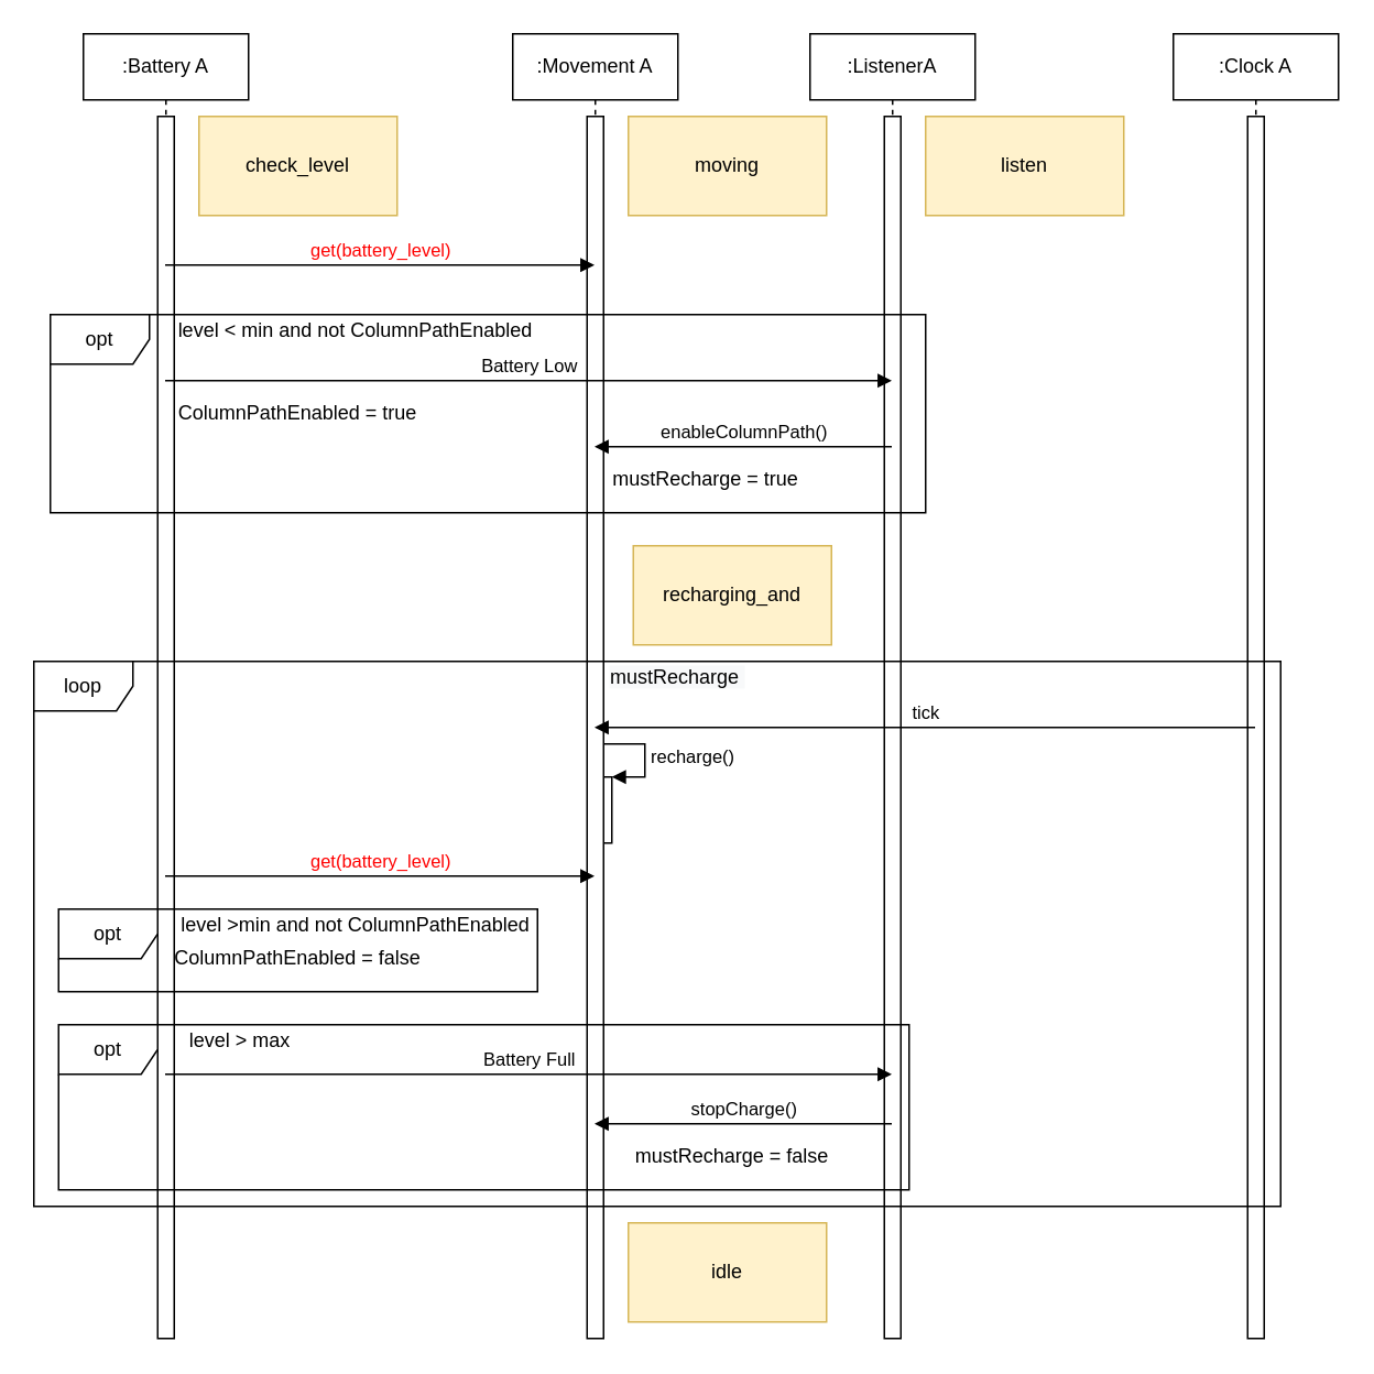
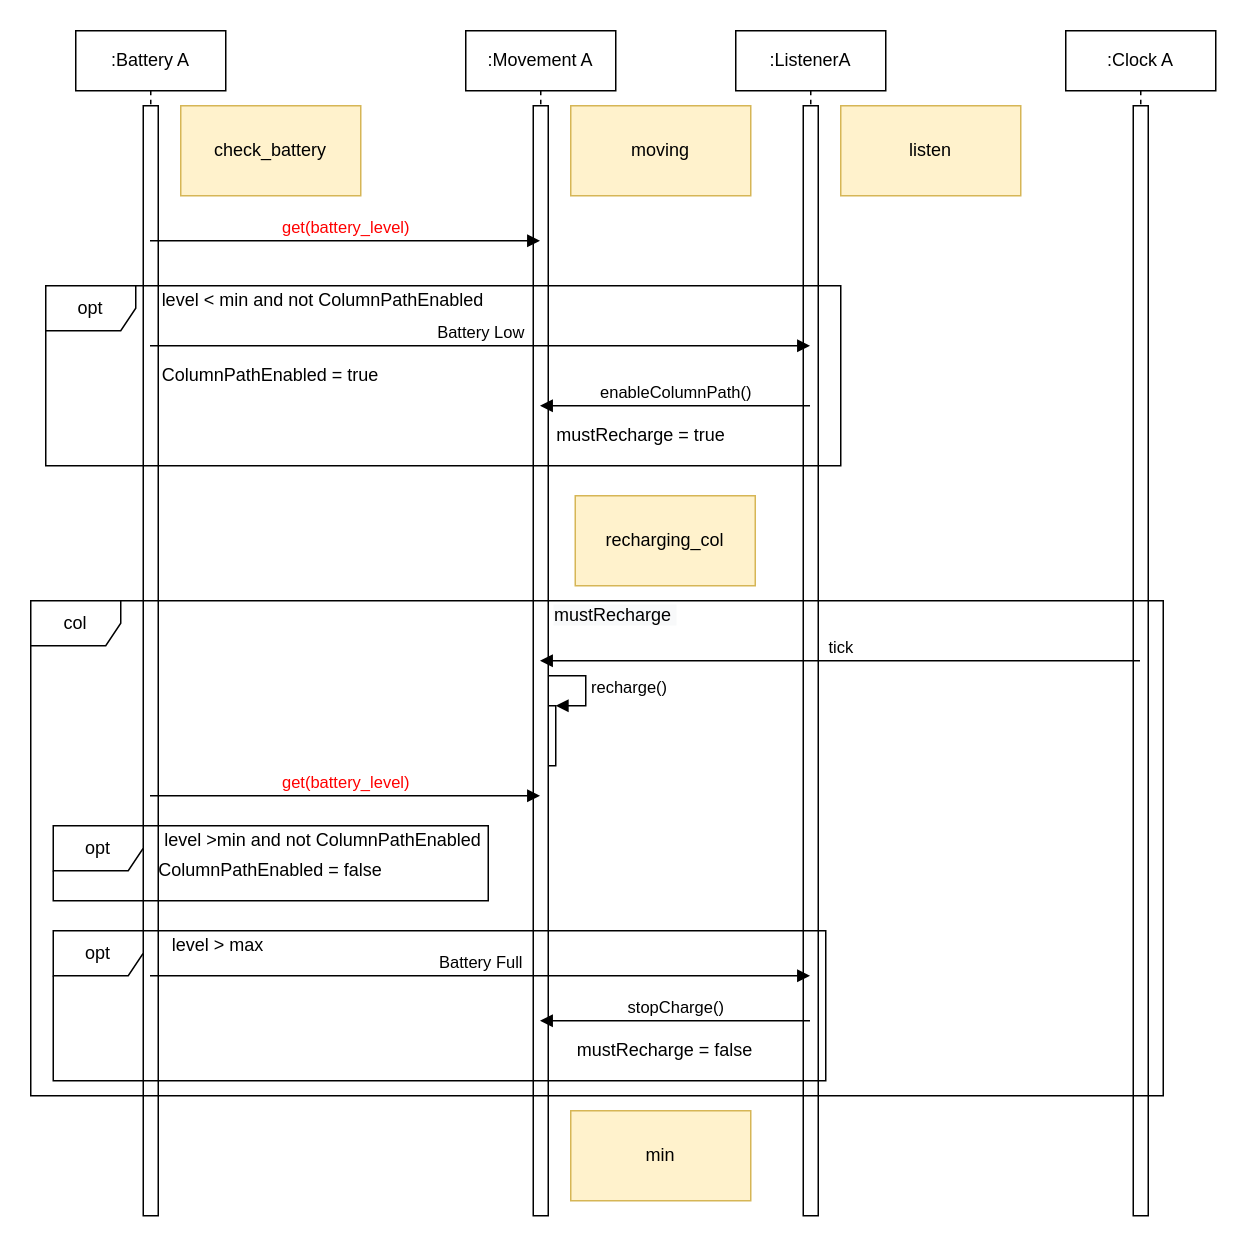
  <mxCell id="0" />
  <mxCell id="1" parent="0" />
  <mxCell id="2" value=":Battery A" style="shape=umlLifeline;perimeter=lifelinePerimeter;whiteSpace=wrap;html=1;container=1;collapsible=0;recursiveResize=0;outlineConnect=0;" vertex="1" parent="1"><mxGeometry x="50" y="20" width="100" height="790" as="geometry" /></mxCell>
  <mxCell id="3" value="" style="html=1;points=[];perimeter=orthogonalPerimeter;" vertex="1" parent="2"><mxGeometry x="45" y="50" width="10" height="740" as="geometry" /></mxCell>
  <mxCell id="4" value=":Movement A" style="shape=umlLifeline;perimeter=lifelinePerimeter;whiteSpace=wrap;html=1;container=1;collapsible=0;recursiveResize=0;outlineConnect=0;" vertex="1" parent="1"><mxGeometry x="310" y="20" width="100" height="790" as="geometry" /></mxCell>
  <mxCell id="5" value="" style="html=1;points=[];perimeter=orthogonalPerimeter;" vertex="1" parent="4"><mxGeometry x="50" y="450" width="10" height="40" as="geometry" /></mxCell>
  <mxCell id="6" value="recharge()" style="edgeStyle=orthogonalEdgeStyle;html=1;align=left;spacingLeft=2;endArrow=block;rounded=0;entryX=1;entryY=0;" edge="1" target="5" parent="4"><mxGeometry relative="1" as="geometry"><mxPoint x="55" y="430" as="sourcePoint" /><Array as="points"><mxPoint x="80" y="430" /></Array></mxGeometry></mxCell>
  <mxCell id="7" value="" style="html=1;points=[];perimeter=orthogonalPerimeter;" vertex="1" parent="4"><mxGeometry x="45" y="50" width="10" height="740" as="geometry" /></mxCell>
  <mxCell id="8" value=":ListenerA" style="shape=umlLifeline;perimeter=lifelinePerimeter;whiteSpace=wrap;html=1;container=1;collapsible=0;recursiveResize=0;outlineConnect=0;" vertex="1" parent="1"><mxGeometry x="490" y="20" width="100" height="790" as="geometry" /></mxCell>
  <mxCell id="9" value="" style="html=1;points=[];perimeter=orthogonalPerimeter;" vertex="1" parent="8"><mxGeometry x="45" y="50" width="10" height="740" as="geometry" /></mxCell>
  <mxCell id="10" value=":Clock A" style="shape=umlLifeline;perimeter=lifelinePerimeter;whiteSpace=wrap;html=1;container=1;collapsible=0;recursiveResize=0;outlineConnect=0;" vertex="1" parent="1"><mxGeometry x="710" y="20" width="100" height="790" as="geometry" /></mxCell>
  <mxCell id="11" value="" style="html=1;points=[];perimeter=orthogonalPerimeter;" vertex="1" parent="10"><mxGeometry x="45" y="50" width="10" height="740" as="geometry" /></mxCell>
  <mxCell id="12" value="moving" style="rounded=0;whiteSpace=wrap;html=1;fillColor=#fff2cc;strokeColor=#d6b656;" vertex="1" parent="1"><mxGeometry x="380" y="70" width="120" height="60" as="geometry" /></mxCell>
- <mxCell id="13" value="check_level" style="rounded=0;whiteSpace=wrap;html=1;fillColor=#fff2cc;strokeColor=#d6b656;" vertex="1" parent="1"><mxGeometry x="120" y="70" width="120" height="60" as="geometry" /></mxCell>
+ <mxCell id="13" value="check_battery" style="rounded=0;whiteSpace=wrap;html=1;fillColor=#fff2cc;strokeColor=#d6b656;" vertex="1" parent="1"><mxGeometry x="120" y="70" width="120" height="60" as="geometry" /></mxCell>
  <mxCell id="14" value="listen" style="rounded=0;whiteSpace=wrap;html=1;fillColor=#fff2cc;strokeColor=#d6b656;" vertex="1" parent="1"><mxGeometry x="560" y="70" width="120" height="60" as="geometry" /></mxCell>
  <mxCell id="15" value="&lt;font color=&quot;#ff0000&quot;&gt;get(battery_level)&lt;/font&gt;" style="html=1;verticalAlign=bottom;endArrow=block;" edge="1" parent="1" source="2" target="4"><mxGeometry width="80" relative="1" as="geometry"><mxPoint x="170" y="220" as="sourcePoint" /><mxPoint x="250" y="220" as="targetPoint" /><Array as="points"><mxPoint x="310" y="160" /></Array></mxGeometry></mxCell>
  <mxCell id="16" value="level &amp;lt; min and not ColumnPathEnabled" style="text;html=1;strokeColor=none;fillColor=none;align=center;verticalAlign=middle;whiteSpace=wrap;rounded=0;" vertex="1" parent="1"><mxGeometry x="60" y="190" width="310" height="20" as="geometry" /></mxCell>
  <mxCell id="17" value="enableColumnPath()" style="html=1;verticalAlign=bottom;endArrow=block;" edge="1" parent="1" source="8" target="4"><mxGeometry width="80" relative="1" as="geometry"><mxPoint x="210" y="310" as="sourcePoint" /><mxPoint x="290" y="310" as="targetPoint" /><Array as="points"><mxPoint x="540" y="270" /></Array></mxGeometry></mxCell>
  <mxCell id="18" value="Battery Low" style="html=1;verticalAlign=bottom;endArrow=block;" edge="1" parent="1" source="2" target="8"><mxGeometry width="80" relative="1" as="geometry"><mxPoint x="190" y="400" as="sourcePoint" /><mxPoint x="270" y="400" as="targetPoint" /><Array as="points"><mxPoint x="450" y="230" /></Array></mxGeometry></mxCell>
  <mxCell id="19" value="ColumnPathEnabled = true" style="text;html=1;strokeColor=none;fillColor=none;align=center;verticalAlign=middle;whiteSpace=wrap;rounded=0;" vertex="1" parent="1"><mxGeometry x="100" y="240" width="160" height="20" as="geometry" /></mxCell>
  <mxCell id="20" value="level &amp;gt;min and not ColumnPathEnabled" style="text;html=1;strokeColor=none;fillColor=none;align=center;verticalAlign=middle;whiteSpace=wrap;rounded=0;" vertex="1" parent="1"><mxGeometry x="60" y="550" width="310" height="20" as="geometry" /></mxCell>
  <mxCell id="21" value="ColumnPathEnabled = false" style="text;html=1;strokeColor=none;fillColor=none;align=center;verticalAlign=middle;whiteSpace=wrap;rounded=0;" vertex="1" parent="1"><mxGeometry x="100" y="570" width="160" height="20" as="geometry" /></mxCell>
  <mxCell id="22" value="level &amp;gt; max" style="text;html=1;strokeColor=none;fillColor=none;align=center;verticalAlign=middle;whiteSpace=wrap;rounded=0;" vertex="1" parent="1"><mxGeometry x="100" y="620" width="90" height="20" as="geometry" /></mxCell>
- <mxCell id="23" value="recharging_and" style="rounded=0;whiteSpace=wrap;html=1;fillColor=#fff2cc;strokeColor=#d6b656;" vertex="1" parent="1"><mxGeometry x="383" y="330" width="120" height="60" as="geometry" /></mxCell>
+ <mxCell id="23" value="recharging_col" style="rounded=0;whiteSpace=wrap;html=1;fillColor=#fff2cc;strokeColor=#d6b656;" vertex="1" parent="1"><mxGeometry x="383" y="330" width="120" height="60" as="geometry" /></mxCell>
  <mxCell id="24" value="tick" style="html=1;verticalAlign=bottom;endArrow=block;" edge="1" parent="1" source="10" target="4"><mxGeometry width="80" relative="1" as="geometry"><mxPoint x="220" y="530" as="sourcePoint" /><mxPoint x="300" y="530" as="targetPoint" /><Array as="points"><mxPoint x="640" y="440" /></Array></mxGeometry></mxCell>
  <mxCell id="25" value="&lt;font color=&quot;#ff0000&quot;&gt;get(battery_level)&lt;/font&gt;" style="html=1;verticalAlign=bottom;endArrow=block;" edge="1" parent="1" source="2" target="4"><mxGeometry width="80" relative="1" as="geometry"><mxPoint x="109.5" y="170" as="sourcePoint" /><mxPoint x="369.5" y="170" as="targetPoint" /><Array as="points"><mxPoint x="300" y="530" /></Array></mxGeometry></mxCell>
  <mxCell id="26" value="mustRecharge = true" style="text;html=1;strokeColor=none;fillColor=none;align=center;verticalAlign=middle;whiteSpace=wrap;rounded=0;" vertex="1" parent="1"><mxGeometry x="354" y="280" width="146" height="20" as="geometry" /></mxCell>
  <mxCell id="27" value="mustRecharge = false" style="text;html=1;strokeColor=none;fillColor=none;align=center;verticalAlign=middle;whiteSpace=wrap;rounded=0;" vertex="1" parent="1"><mxGeometry x="370" y="690" width="146" height="20" as="geometry" /></mxCell>
  <mxCell id="28" value="&#10;&#10;&lt;span style=&quot;color: rgb(0, 0, 0); font-family: helvetica; font-size: 12px; font-style: normal; font-weight: 400; letter-spacing: normal; text-align: center; text-indent: 0px; text-transform: none; word-spacing: 0px; background-color: rgb(248, 249, 250); display: inline; float: none;&quot;&gt;mustRecharge&lt;span&gt;&amp;nbsp;&lt;/span&gt;&lt;/span&gt;&#10;&#10;" style="text;html=1;strokeColor=none;fillColor=none;align=center;verticalAlign=middle;whiteSpace=wrap;rounded=0;" vertex="1" parent="1"><mxGeometry x="360" y="400" width="100" height="20" as="geometry" /></mxCell>
  <mxCell id="29" value="Battery Full" style="html=1;verticalAlign=bottom;endArrow=block;" edge="1" parent="1" source="2" target="8"><mxGeometry width="80" relative="1" as="geometry"><mxPoint x="109.5" y="240" as="sourcePoint" /><mxPoint x="549.5" y="240" as="targetPoint" /><Array as="points"><mxPoint x="410" y="650" /></Array></mxGeometry></mxCell>
  <mxCell id="30" value="stopCharge()" style="html=1;verticalAlign=bottom;endArrow=block;" edge="1" parent="1" source="8" target="4"><mxGeometry width="80" relative="1" as="geometry"><mxPoint x="420" y="580" as="sourcePoint" /><mxPoint x="500" y="580" as="targetPoint" /><Array as="points"><mxPoint x="490" y="680" /></Array></mxGeometry></mxCell>
  <mxCell id="31" value="opt" style="shape=umlFrame;whiteSpace=wrap;html=1;" vertex="1" parent="1"><mxGeometry x="30" y="190" width="530" height="120" as="geometry" /></mxCell>
  <mxCell id="32" value="opt" style="shape=umlFrame;whiteSpace=wrap;html=1;" vertex="1" parent="1"><mxGeometry x="35" y="550" width="290" height="50" as="geometry" /></mxCell>
  <mxCell id="33" value="opt" style="shape=umlFrame;whiteSpace=wrap;html=1;" vertex="1" parent="1"><mxGeometry x="35" y="620" width="515" height="100" as="geometry" /></mxCell>
- <mxCell id="34" value="loop" style="shape=umlFrame;whiteSpace=wrap;html=1;" vertex="1" parent="1"><mxGeometry x="20" y="400" width="755" height="330" as="geometry" /></mxCell>
- <mxCell id="35" value="idle" style="rounded=0;whiteSpace=wrap;html=1;fillColor=#fff2cc;strokeColor=#d6b656;" vertex="1" parent="1"><mxGeometry x="380" y="740" width="120" height="60" as="geometry" /></mxCell>
+ <mxCell id="34" value="col" style="shape=umlFrame;whiteSpace=wrap;html=1;" vertex="1" parent="1"><mxGeometry x="20" y="400" width="755" height="330" as="geometry" /></mxCell>
+ <mxCell id="35" value="min" style="rounded=0;whiteSpace=wrap;html=1;fillColor=#fff2cc;strokeColor=#d6b656;" vertex="1" parent="1"><mxGeometry x="380" y="740" width="120" height="60" as="geometry" /></mxCell>
